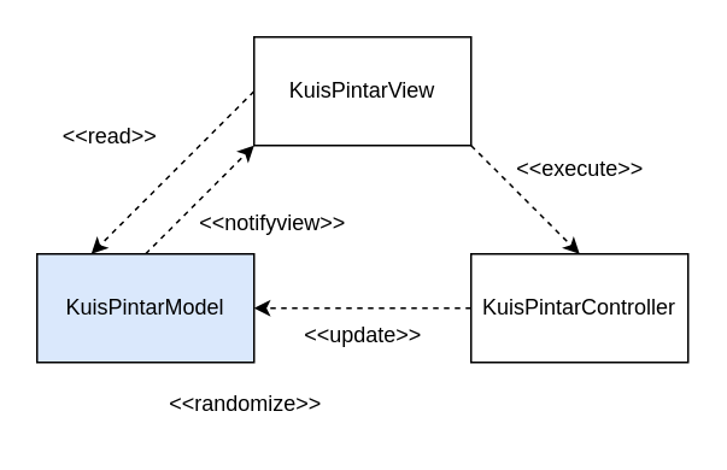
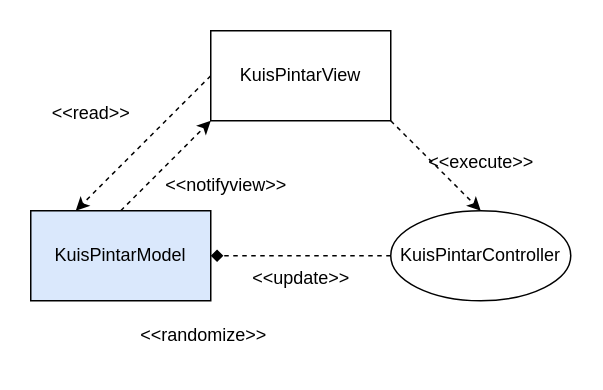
  <mxCell id="0" />
  <mxCell id="1" parent="0" />
  <mxCell id="2" style="rounded=0;orthogonalLoop=1;jettySize=auto;html=1;exitX=0.5;exitY=0;exitDx=0;exitDy=0;dashed=1;entryX=0;entryY=1;entryDx=0;entryDy=0;" edge="1" parent="1" source="8" target="5"><mxGeometry relative="1" as="geometry"><mxPoint x="180" y="110" as="targetPoint" /></mxGeometry></mxCell>
  <mxCell id="3" style="rounded=0;orthogonalLoop=1;jettySize=auto;html=1;exitX=1;exitY=1;exitDx=0;exitDy=0;entryX=0.5;entryY=0;entryDx=0;entryDy=0;dashed=1;" edge="1" parent="1" source="5" target="7"><mxGeometry relative="1" as="geometry" /></mxCell>
  <mxCell id="4" style="rounded=0;orthogonalLoop=1;jettySize=auto;html=1;exitX=0;exitY=0.5;exitDx=0;exitDy=0;entryX=0.25;entryY=0;entryDx=0;entryDy=0;dashed=1;" edge="1" parent="1" source="5" target="8"><mxGeometry relative="1" as="geometry" /></mxCell>
  <mxCell id="5" value="KuisPintarView" style="rounded=0;whiteSpace=wrap;html=1;" vertex="1" parent="1"><mxGeometry x="140" y="20" width="120" height="60" as="geometry" /></mxCell>
- <mxCell id="6" style="rounded=0;orthogonalLoop=1;jettySize=auto;html=1;exitX=0;exitY=0.5;exitDx=0;exitDy=0;entryX=1;entryY=0.5;entryDx=0;entryDy=0;dashed=1;" edge="1" parent="1" source="7" target="8"><mxGeometry relative="1" as="geometry" /></mxCell>
- <mxCell id="7" value="KuisPintarController" style="rounded=0;whiteSpace=wrap;html=1;" vertex="1" parent="1"><mxGeometry x="260" y="140" width="120" height="60" as="geometry" /></mxCell>
+ <mxCell id="6" style="rounded=0;orthogonalLoop=1;jettySize=auto;html=1;exitX=0;exitY=0.5;exitDx=0;exitDy=0;entryX=1;entryY=0.5;entryDx=0;entryDy=0;dashed=1;endArrow=diamond;" edge="1" parent="1" source="7" target="8"><mxGeometry relative="1" as="geometry" /></mxCell>
+ <mxCell id="7" value="KuisPintarController" style="ellipse;whiteSpace=wrap;html=1;" vertex="1" parent="1"><mxGeometry x="260" y="140" width="120" height="60" as="geometry" /></mxCell>
  <mxCell id="8" value="KuisPintarModel" style="rounded=0;whiteSpace=wrap;html=1;fillColor=#dae8fc;" vertex="1" parent="1"><mxGeometry x="20" y="140" width="120" height="60" as="geometry" /></mxCell>
- <mxCell id="9" value="&amp;lt;&amp;lt;execute&amp;gt;&amp;gt;" style="text;html=1;align=center;verticalAlign=middle;resizable=0;points=[];autosize=1;strokeColor=none;fillColor=none;" vertex="1" parent="1"><mxGeometry x="275" y="78" width="90" height="30" as="geometry" /></mxCell>
+ <mxCell id="9" value="&amp;lt;&amp;lt;execute&amp;gt;&amp;gt;" style="text;html=1;align=center;verticalAlign=middle;resizable=0;points=[];autosize=1;strokeColor=none;fillColor=none;" vertex="1" parent="1"><mxGeometry x="275" y="93" width="90" height="30" as="geometry" /></mxCell>
  <mxCell id="10" value="&amp;lt;&amp;lt;update&amp;gt;&amp;gt;" style="text;html=1;align=center;verticalAlign=middle;resizable=0;points=[];autosize=1;strokeColor=none;fillColor=none;" vertex="1" parent="1"><mxGeometry x="155" y="170" width="90" height="30" as="geometry" /></mxCell>
  <mxCell id="11" value="&amp;lt;&amp;lt;notifyview&amp;gt;&amp;gt;" style="text;html=1;align=center;verticalAlign=middle;resizable=0;points=[];autosize=1;strokeColor=none;fillColor=none;" vertex="1" parent="1"><mxGeometry x="100" y="108" width="100" height="30" as="geometry" /></mxCell>
  <mxCell id="12" value="&amp;lt;&amp;lt;read&amp;gt;&amp;gt;" style="text;html=1;align=center;verticalAlign=middle;resizable=0;points=[];autosize=1;strokeColor=none;fillColor=none;" vertex="1" parent="1"><mxGeometry x="20" y="60" width="80" height="30" as="geometry" /></mxCell>
  <mxCell id="13" value="&amp;lt;&amp;lt;randomize&amp;gt;&amp;gt;" style="text;html=1;align=center;verticalAlign=middle;resizable=0;points=[];autosize=1;strokeColor=none;fillColor=none;" vertex="1" parent="1"><mxGeometry x="80" y="208" width="110" height="30" as="geometry" /></mxCell>
